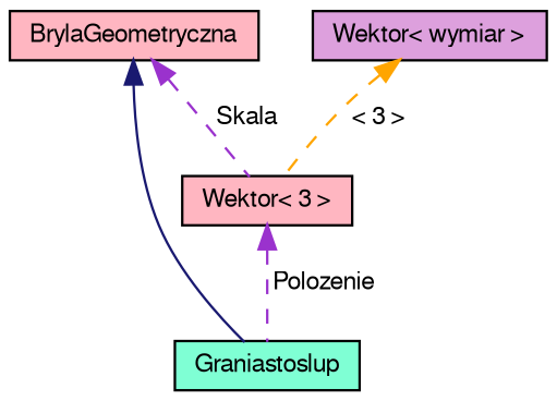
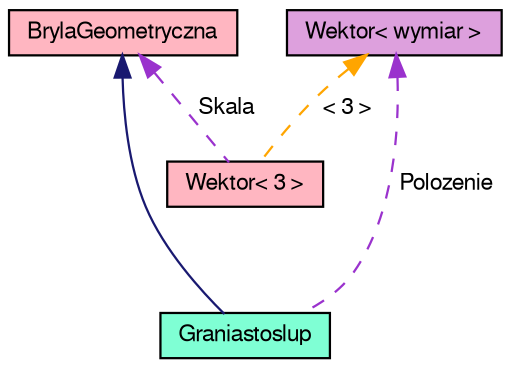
  digraph {
    node [color=black fillcolor=lightpink fontname=FreeSans fontsize=10 shape=record style=filled]
    edge [color=darkorchid3 dir=back fontname=FreeSans fontsize=10 labelfontname=FreeSans labelfontsize=10 style=dashed]
    n1 [fillcolor=aquamarine fontcolor=black height=0.2 label=Graniastoslup width=0.4]
    n2 [height=0.2 label=BrylaGeometryczna width=0.4]
    n3 [height=0.2 label="Wektor\< 3 \>" width=0.4]
    n4 [fillcolor=plum height=0.2 label="Wektor\< wymiar \>" width=0.4]
    n2 -> n1 [color=midnightblue style=solid]
    n2 -> n3 [label=" Skala"]
-   n3 -> n1 [label=" Polozenie"]
+   n4 -> n1 [label=" Polozenie"]
    n4 -> n3 [color=orange label=" \< 3 \>"]
  }
